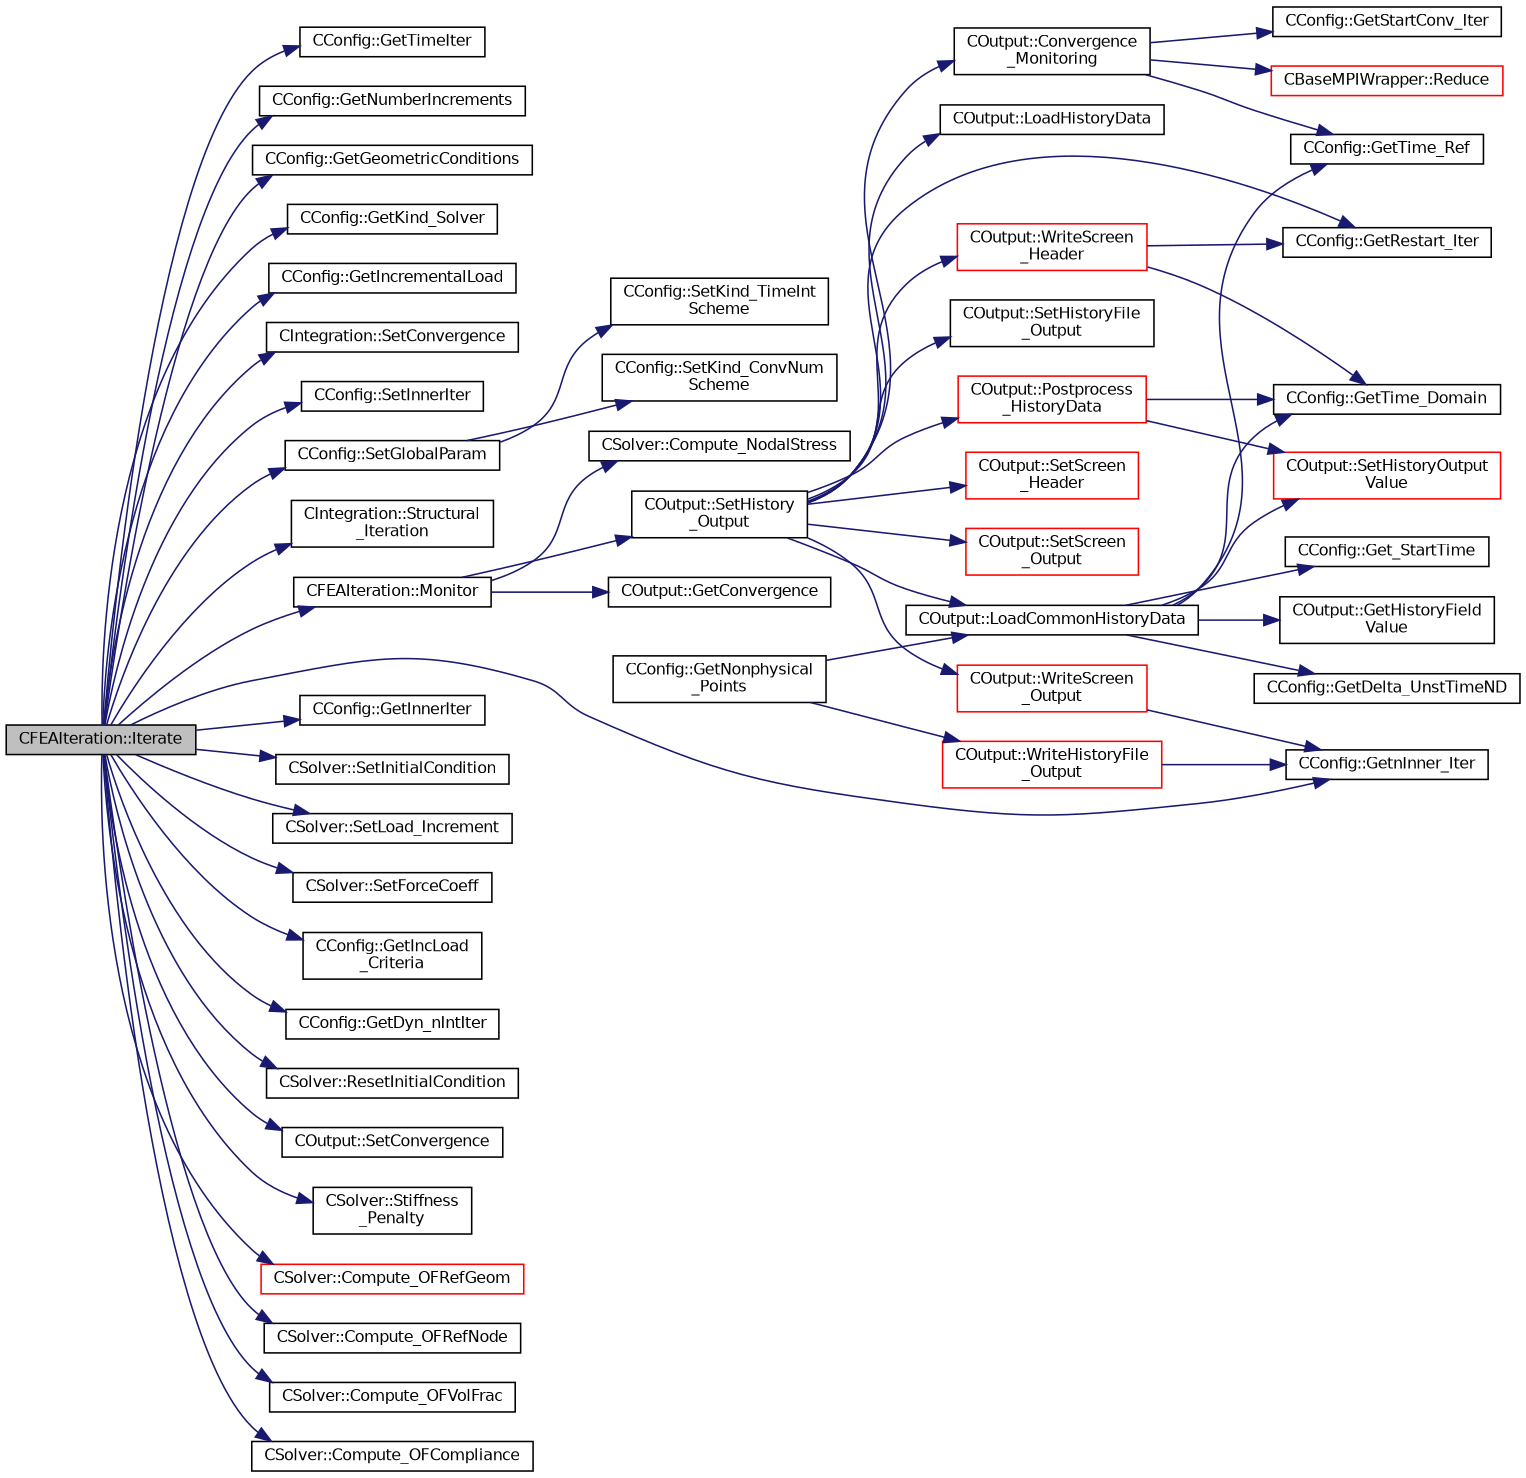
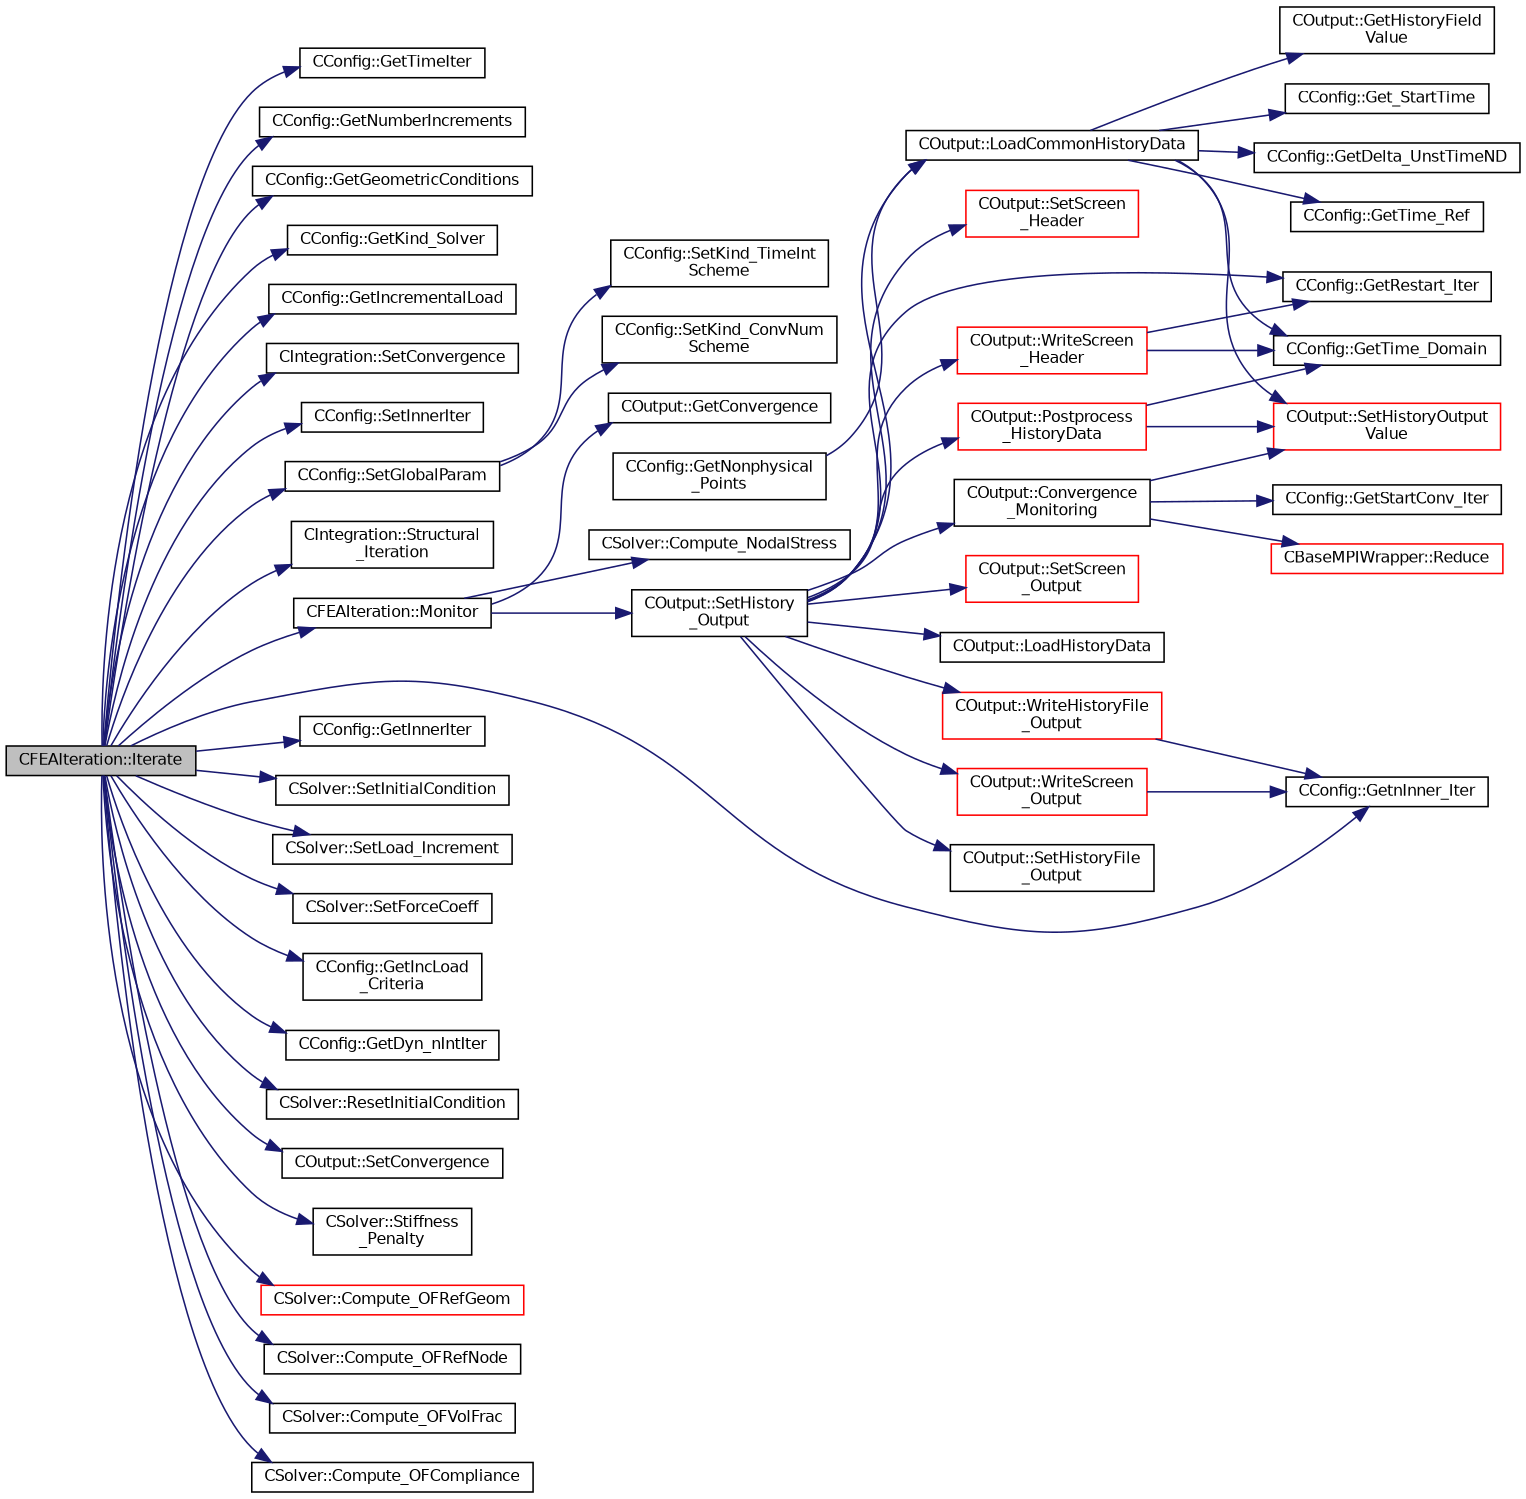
  digraph {
    rankdir=LR
    node [color=black fillcolor=white fontname=Helvetica fontsize=10 shape=record style=filled]
    edge [color=midnightblue fontname=Helvetica fontsize=10 labelfontname=Helvetica labelfontsize=10 style=solid]
    n1 [fillcolor=grey75 fontcolor=black height=0.2 label="CFEAIteration::Iterate" width=0.4]
    n2 [height=0.2 label="CConfig::GetTimeIter" width=0.4]
    n3 [height=0.2 label="CConfig::GetNumberIncrements" width=0.4]
    n4 [height=0.2 label="CConfig::GetGeometricConditions" width=0.4]
    n5 [height=0.2 label="CConfig::GetKind_Solver" width=0.4]
    n6 [height=0.2 label="CConfig::GetIncrementalLoad" width=0.4]
    n7 [height=0.2 label="CIntegration::SetConvergence" width=0.4]
    n8 [height=0.2 label="CConfig::SetInnerIter" width=0.4]
    n9 [height=0.2 label="CConfig::SetGlobalParam" width=0.4]
    n10 [height=0.2 label="CIntegration::Structural\l_Iteration" width=0.4]
    n11 [height=0.2 label="CFEAIteration::Monitor" width=0.4]
    n12 [height=0.2 label="CConfig::GetnInner_Iter" width=0.4]
    n13 [height=0.2 label="CConfig::GetInnerIter" width=0.4]
    n14 [height=0.2 label="CSolver::SetInitialCondition" width=0.4]
    n15 [height=0.2 label="CSolver::SetLoad_Increment" width=0.4]
    n16 [height=0.2 label="CSolver::SetForceCoeff" width=0.4]
    n17 [height=0.2 label="CConfig::GetIncLoad\l_Criteria" width=0.4]
    n18 [height=0.2 label="CConfig::GetDyn_nIntIter" width=0.4]
    n19 [height=0.2 label="CSolver::ResetInitialCondition" width=0.4]
    n20 [height=0.2 label="COutput::SetConvergence" width=0.4]
    n21 [height=0.2 label="CSolver::Stiffness\l_Penalty" width=0.4]
    n22 [color=red height=0.2 label="CSolver::Compute_OFRefGeom" width=0.4]
    n23 [height=0.2 label="CSolver::Compute_OFRefNode" width=0.4]
    n24 [height=0.2 label="CSolver::Compute_OFVolFrac" width=0.4]
    n25 [height=0.2 label="CSolver::Compute_OFCompliance" width=0.4]
    n26 [height=0.2 label="CConfig::SetKind_ConvNum\lScheme" width=0.4]
    n27 [height=0.2 label="CConfig::SetKind_TimeInt\lScheme" width=0.4]
    n28 [height=0.2 label="CSolver::Compute_NodalStress" width=0.4]
    n29 [height=0.2 label="COutput::SetHistory\l_Output" width=0.4]
    n30 [height=0.2 label="COutput::GetConvergence" width=0.4]
    n31 [height=0.2 label="CConfig::GetRestart_Iter" width=0.4]
    n32 [height=0.2 label="COutput::LoadCommonHistoryData" width=0.4]
    n33 [height=0.2 label="COutput::LoadHistoryData" width=0.4]
    n34 [height=0.2 label="COutput::Convergence\l_Monitoring" width=0.4]
    n35 [color=red height=0.2 label="COutput::Postprocess\l_HistoryData" width=0.4]
    n36 [color=red height=0.2 label="COutput::WriteHistoryFile\l_Output" width=0.4]
    n37 [height=0.2 label="COutput::SetHistoryFile\l_Output" width=0.4]
    n38 [color=red height=0.2 label="COutput::WriteScreen\l_Header" width=0.4]
    n39 [color=red height=0.2 label="COutput::SetScreen\l_Header" width=0.4]
    n40 [color=red height=0.2 label="COutput::WriteScreen\l_Output" width=0.4]
    n41 [color=red height=0.2 label="COutput::SetScreen\l_Output" width=0.4]
    n42 [color=red height=0.2 label="COutput::SetHistoryOutput\lValue" width=0.4]
    n43 [height=0.2 label="CConfig::GetTime_Domain" width=0.4]
    n44 [height=0.2 label="CConfig::GetDelta_UnstTimeND" width=0.4]
    n45 [height=0.2 label="CConfig::GetTime_Ref" width=0.4]
    n46 [height=0.2 label="COutput::GetHistoryField\lValue" width=0.4]
    n47 [height=0.2 label="CConfig::Get_StartTime" width=0.4]
    n48 [height=0.2 label="CConfig::GetStartConv_Iter" width=0.4]
    n49 [color=red height=0.2 label="CBaseMPIWrapper::Reduce" width=0.4]
    n50 [height=0.2 label="CConfig::GetNonphysical\l_Points" width=0.4]
    n1 -> n2
    n1 -> n3
    n1 -> n4
    n1 -> n5
    n1 -> n6
    n1 -> n7
    n1 -> n8
    n1 -> n9
    n1 -> n10
    n1 -> n11
    n1 -> n12
    n1 -> n13
    n1 -> n14
    n1 -> n15
    n1 -> n16
    n1 -> n17
    n1 -> n18
    n1 -> n19
    n1 -> n20
    n1 -> n21
    n1 -> n22
    n1 -> n23
    n1 -> n24
    n1 -> n25
    n9 -> n26
    n9 -> n27
    n11 -> n28
    n11 -> n29
    n11 -> n30
    n29 -> n31
    n29 -> n32
    n29 -> n33
    n29 -> n34
    n29 -> n35
-   n50 -> n36
+   n29 -> n36
    n29 -> n37
    n29 -> n38
    n29 -> n39
    n29 -> n40
    n29 -> n41
    n32 -> n42
    n32 -> n43
    n32 -> n44
    n32 -> n45
    n32 -> n46
    n32 -> n47
-   n34 -> n45
+   n34 -> n42
    n34 -> n48
    n34 -> n49
    n35 -> n42
    n35 -> n43
    n36 -> n12
    n38 -> n31
    n38 -> n43
    n40 -> n12
    n50 -> n32
  }
